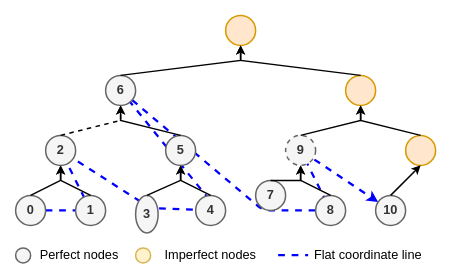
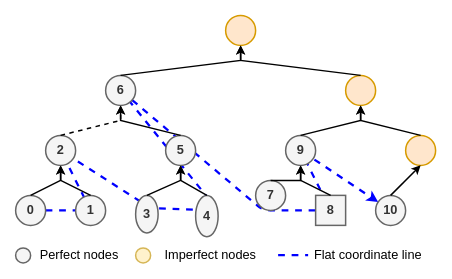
  <mxCell id="0" />
  <mxCell id="1" parent="0" />
  <mxCell id="2" value="" style="endArrow=classic;html=1;strokeWidth=3;fontSize=17;exitX=1;exitY=0.5;exitDx=0;exitDy=0;rounded=1;strokeColor=#0000FF;dashed=1;" edge="1" parent="1" source="3" target="5"><mxGeometry width="50" height="50" relative="1" as="geometry"><mxPoint x="300" y="360" as="sourcePoint" /><mxPoint x="350" y="310" as="targetPoint" /><Array as="points"><mxPoint x="120" y="280" /><mxPoint x="80" y="200" /><mxPoint x="200" y="277" /><mxPoint x="290" y="280" /><mxPoint x="160" y="120" /><mxPoint x="350" y="280" /><mxPoint x="440" y="280" /><mxPoint x="400" y="200" /></Array></mxGeometry></mxCell>
  <mxCell id="3" value="0" style="ellipse;whiteSpace=wrap;html=1;aspect=fixed;fontStyle=1;fillColor=#f5f5f5;strokeColor=#666666;fontColor=#333333;fontSize=17;strokeWidth=2;" vertex="1" parent="1"><mxGeometry x="20" y="260" width="40" height="40" as="geometry" /></mxCell>
  <mxCell id="4" value="1" style="ellipse;whiteSpace=wrap;html=1;aspect=fixed;fontStyle=1;fillColor=#f5f5f5;strokeColor=#666666;fontColor=#333333;fontSize=17;strokeWidth=2;" vertex="1" parent="1"><mxGeometry x="100" y="260" width="40" height="40" as="geometry" /></mxCell>
  <mxCell id="5" value="&lt;font color=&quot;#333333&quot; style=&quot;font-size: 17px;&quot;&gt;10&lt;/font&gt;" style="ellipse;whiteSpace=wrap;html=1;aspect=fixed;fontStyle=1;fillColor=#f5f5f5;strokeColor=#666666;fontColor=#333333;fontSize=17;strokeWidth=2;" vertex="1" parent="1"><mxGeometry x="500" y="260" width="40" height="40" as="geometry" /></mxCell>
  <mxCell id="6" value="" style="endArrow=classic;html=1;exitX=0.5;exitY=0;exitDx=0;exitDy=0;entryX=0.5;entryY=1;entryDx=0;entryDy=0;rounded=0;fontSize=17;strokeWidth=2;" edge="1" parent="1" source="3" target="7"><mxGeometry width="50" height="50" relative="1" as="geometry"><mxPoint x="240" y="160" as="sourcePoint" /><mxPoint x="80" y="220" as="targetPoint" /><Array as="points"><mxPoint x="80" y="240" /></Array></mxGeometry></mxCell>
  <mxCell id="7" value="2" style="ellipse;whiteSpace=wrap;html=1;aspect=fixed;fontStyle=1;fillColor=#f5f5f5;strokeColor=#666666;fontColor=#333333;fontSize=17;strokeWidth=2;" vertex="1" parent="1"><mxGeometry x="60" y="180" width="40" height="40" as="geometry" /></mxCell>
  <mxCell id="8" value="" style="endArrow=classic;html=1;exitX=0.5;exitY=0;exitDx=0;exitDy=0;entryX=0.5;entryY=1;entryDx=0;entryDy=0;rounded=0;fontSize=17;strokeWidth=2;" edge="1" parent="1" source="4" target="7"><mxGeometry width="50" height="50" relative="1" as="geometry"><mxPoint x="50" y="270" as="sourcePoint" /><mxPoint x="90" y="230" as="targetPoint" /><Array as="points"><mxPoint x="80" y="240" /></Array></mxGeometry></mxCell>
  <mxCell id="9" value="" style="ellipse;whiteSpace=wrap;html=1;aspect=fixed;fontStyle=1;fillColor=#ffe6cc;strokeColor=#d79b00;fontSize=17;strokeWidth=2;" vertex="1" parent="1"><mxGeometry x="540" y="180" width="40" height="40" as="geometry" /></mxCell>
  <mxCell id="10" value="3" style="ellipse;whiteSpace=wrap;html=1;aspect=fixed;fontStyle=1;fillColor=#f5f5f5;strokeColor=#666666;fontColor=#333333;fontSize=17;strokeWidth=2;" vertex="1" parent="1"><mxGeometry x="180" y="260" width="30" height="50" as="geometry" /></mxCell>
- <mxCell id="11" value="4" style="ellipse;whiteSpace=wrap;html=1;aspect=fixed;fontStyle=1;fillColor=#f5f5f5;strokeColor=#666666;fontColor=#333333;fontSize=17;strokeWidth=2;" vertex="1" parent="1"><mxGeometry x="260" y="260" width="40" height="40" as="geometry" /></mxCell>
+ <mxCell id="11" value="4" style="ellipse;whiteSpace=wrap;html=1;aspect=fixed;fontStyle=1;fillColor=#f5f5f5;strokeColor=#666666;fontColor=#333333;fontSize=17;strokeWidth=2;" vertex="1" parent="1"><mxGeometry x="260" y="260" width="30" height="55" as="geometry" /></mxCell>
  <mxCell id="12" value="" style="endArrow=classic;html=1;exitX=0.5;exitY=0;exitDx=0;exitDy=0;entryX=0.5;entryY=1;entryDx=0;entryDy=0;rounded=0;fontSize=17;strokeWidth=2;" edge="1" parent="1" source="10" target="13"><mxGeometry width="50" height="50" relative="1" as="geometry"><mxPoint x="400" y="160" as="sourcePoint" /><mxPoint x="240" y="220" as="targetPoint" /><Array as="points"><mxPoint x="240" y="240" /></Array></mxGeometry></mxCell>
  <mxCell id="13" value="5" style="ellipse;whiteSpace=wrap;html=1;aspect=fixed;fontStyle=1;fillColor=#f5f5f5;strokeColor=#666666;fontColor=#333333;fontSize=17;strokeWidth=2;" vertex="1" parent="1"><mxGeometry x="220" y="180" width="40" height="40" as="geometry" /></mxCell>
  <mxCell id="14" value="" style="endArrow=classic;html=1;exitX=0.5;exitY=0;exitDx=0;exitDy=0;entryX=0.5;entryY=1;entryDx=0;entryDy=0;rounded=0;fontSize=17;strokeWidth=2;" edge="1" parent="1" source="11" target="13"><mxGeometry width="50" height="50" relative="1" as="geometry"><mxPoint x="210" y="270" as="sourcePoint" /><mxPoint x="250" y="230" as="targetPoint" /><Array as="points"><mxPoint x="240" y="240" /></Array></mxGeometry></mxCell>
  <mxCell id="15" value="7" style="ellipse;whiteSpace=wrap;html=1;aspect=fixed;fontStyle=1;fillColor=#f5f5f5;strokeColor=#666666;fontColor=#333333;fontSize=17;strokeWidth=2;" vertex="1" parent="1"><mxGeometry x="340" y="240" width="40" height="40" as="geometry" /></mxCell>
- <mxCell id="16" value="8" style="ellipse;whiteSpace=wrap;html=1;aspect=fixed;fontStyle=1;fillColor=#f5f5f5;strokeColor=#666666;fontColor=#333333;fontSize=17;strokeWidth=2;" vertex="1" parent="1"><mxGeometry x="420" y="260" width="40" height="40" as="geometry" /></mxCell>
+ <mxCell id="16" value="8" style="whiteSpace=wrap;html=1;aspect=fixed;fontStyle=1;fillColor=#f5f5f5;strokeColor=#666666;fontColor=#333333;fontSize=17;strokeWidth=2;rounded=0;" vertex="1" parent="1"><mxGeometry x="420" y="260" width="40" height="40" as="geometry" /></mxCell>
  <mxCell id="17" value="" style="endArrow=classic;html=1;exitX=0.5;exitY=0;exitDx=0;exitDy=0;entryX=0.5;entryY=1;entryDx=0;entryDy=0;rounded=0;fontSize=17;strokeWidth=2;" edge="1" parent="1" source="15" target="18"><mxGeometry width="50" height="50" relative="1" as="geometry"><mxPoint x="560" y="160" as="sourcePoint" /><mxPoint x="400" y="220" as="targetPoint" /><Array as="points"><mxPoint x="400" y="240" /></Array></mxGeometry></mxCell>
- <mxCell id="18" value="&lt;font color=&quot;#333333&quot; style=&quot;font-size: 17px;&quot;&gt;9&lt;/font&gt;" style="ellipse;whiteSpace=wrap;html=1;aspect=fixed;fontStyle=1;fillColor=#f5f5f5;strokeColor=#666666;fontColor=#333333;fontSize=17;strokeWidth=2;dashed=1;" vertex="1" parent="1"><mxGeometry x="380" y="180" width="40" height="40" as="geometry" /></mxCell>
+ <mxCell id="18" value="&lt;font color=&quot;#333333&quot; style=&quot;font-size: 17px;&quot;&gt;9&lt;/font&gt;" style="ellipse;whiteSpace=wrap;html=1;aspect=fixed;fontStyle=1;fillColor=#f5f5f5;strokeColor=#666666;fontColor=#333333;fontSize=17;strokeWidth=2;" vertex="1" parent="1"><mxGeometry x="380" y="180" width="40" height="40" as="geometry" /></mxCell>
  <mxCell id="19" value="" style="endArrow=classic;html=1;exitX=0.5;exitY=0;exitDx=0;exitDy=0;entryX=0.5;entryY=1;entryDx=0;entryDy=0;rounded=0;fontSize=17;strokeWidth=2;" edge="1" parent="1" source="16" target="18"><mxGeometry width="50" height="50" relative="1" as="geometry"><mxPoint x="370" y="270" as="sourcePoint" /><mxPoint x="410" y="230" as="targetPoint" /><Array as="points"><mxPoint x="400" y="240" /></Array></mxGeometry></mxCell>
  <mxCell id="20" value="" style="endArrow=classic;html=1;exitX=0.5;exitY=0;exitDx=0;exitDy=0;entryX=0.5;entryY=1;entryDx=0;entryDy=0;fontSize=17;strokeWidth=2;" edge="1" parent="1" source="5" target="9"><mxGeometry width="50" height="50" relative="1" as="geometry"><mxPoint x="240" y="160" as="sourcePoint" /><mxPoint x="290" y="110" as="targetPoint" /></mxGeometry></mxCell>
  <mxCell id="21" value="" style="endArrow=classic;html=1;exitX=0.5;exitY=0;exitDx=0;exitDy=0;entryX=0.5;entryY=1;entryDx=0;entryDy=0;rounded=0;fontSize=17;strokeWidth=2;dashed=1;" edge="1" parent="1" source="7" target="22"><mxGeometry width="50" height="50" relative="1" as="geometry"><mxPoint x="120" y="180" as="sourcePoint" /><mxPoint x="160" y="140" as="targetPoint" /><Array as="points"><mxPoint x="160" y="160" /></Array></mxGeometry></mxCell>
  <mxCell id="22" value="&lt;font color=&quot;#333333&quot; style=&quot;font-size: 17px;&quot;&gt;6&lt;/font&gt;" style="ellipse;whiteSpace=wrap;html=1;aspect=fixed;fontStyle=1;fillColor=#f5f5f5;strokeColor=#666666;fontColor=#333333;fontSize=17;strokeWidth=2;" vertex="1" parent="1"><mxGeometry x="140" y="100" width="40" height="40" as="geometry" /></mxCell>
  <mxCell id="23" value="" style="endArrow=classic;html=1;exitX=0.5;exitY=0;exitDx=0;exitDy=0;entryX=0.5;entryY=1;entryDx=0;entryDy=0;rounded=0;fontSize=17;strokeWidth=2;" edge="1" parent="1" source="13" target="22"><mxGeometry width="50" height="50" relative="1" as="geometry"><mxPoint x="200" y="180" as="sourcePoint" /><mxPoint x="170" y="150" as="targetPoint" /><Array as="points"><mxPoint x="160" y="160" /></Array></mxGeometry></mxCell>
  <mxCell id="24" value="" style="ellipse;whiteSpace=wrap;html=1;aspect=fixed;fontStyle=1;fillColor=#ffe6cc;strokeColor=#d79b00;fontSize=17;strokeWidth=2;" vertex="1" parent="1"><mxGeometry x="460" y="100" width="40" height="40" as="geometry" /></mxCell>
  <mxCell id="25" value="" style="endArrow=classic;html=1;exitX=0.5;exitY=0;exitDx=0;exitDy=0;rounded=0;fontSize=17;strokeWidth=2;" edge="1" parent="1" source="18" target="24"><mxGeometry width="50" height="50" relative="1" as="geometry"><mxPoint x="400" y="180" as="sourcePoint" /><mxPoint x="480" y="140" as="targetPoint" /><Array as="points"><mxPoint x="480" y="160" /></Array></mxGeometry></mxCell>
  <mxCell id="26" value="" style="endArrow=classic;html=1;exitX=0.5;exitY=0;exitDx=0;exitDy=0;rounded=0;fontSize=17;strokeWidth=2;" edge="1" parent="1" source="9" target="24"><mxGeometry width="50" height="50" relative="1" as="geometry"><mxPoint x="560" y="180" as="sourcePoint" /><mxPoint x="480" y="140" as="targetPoint" /><Array as="points"><mxPoint x="480" y="160" /></Array></mxGeometry></mxCell>
  <mxCell id="27" value="" style="ellipse;whiteSpace=wrap;html=1;aspect=fixed;fontStyle=1;fillColor=#ffe6cc;strokeColor=#d79b00;fontSize=17;strokeWidth=2;" vertex="1" parent="1"><mxGeometry x="300" y="20" width="40" height="40" as="geometry" /></mxCell>
  <mxCell id="28" value="" style="endArrow=classic;html=1;exitX=0.5;exitY=0;exitDx=0;exitDy=0;entryX=0.5;entryY=1;entryDx=0;entryDy=0;rounded=0;fontSize=17;strokeWidth=2;" edge="1" parent="1" target="27"><mxGeometry width="50" height="50" relative="1" as="geometry"><mxPoint x="160" y="100" as="sourcePoint" /><mxPoint x="240" y="60" as="targetPoint" /><Array as="points"><mxPoint x="320" y="80" /></Array></mxGeometry></mxCell>
  <mxCell id="29" value="" style="endArrow=classic;html=1;exitX=0.5;exitY=0;exitDx=0;exitDy=0;entryX=0.5;entryY=1;entryDx=0;entryDy=0;rounded=0;fontSize=17;strokeWidth=2;" edge="1" parent="1" source="24" target="27"><mxGeometry width="50" height="50" relative="1" as="geometry"><mxPoint x="170" y="110" as="sourcePoint" /><mxPoint x="330" y="70" as="targetPoint" /><Array as="points"><mxPoint x="320" y="80" /></Array></mxGeometry></mxCell>
  <mxCell id="30" value="" style="ellipse;whiteSpace=wrap;html=1;aspect=fixed;fontStyle=1;fillColor=#f5f5f5;strokeColor=#666666;fontColor=#333333;fontSize=17;strokeWidth=2;" vertex="1" parent="1"><mxGeometry x="20" y="330" width="20" height="20" as="geometry" /></mxCell>
  <mxCell id="31" value="Perfect nodes" style="text;html=1;strokeColor=none;fillColor=none;align=center;verticalAlign=middle;whiteSpace=wrap;rounded=0;dashed=1;fontSize=17;strokeWidth=2;" vertex="1" parent="1"><mxGeometry x="40" y="330" width="130" height="20" as="geometry" /></mxCell>
  <mxCell id="32" value="" style="ellipse;whiteSpace=wrap;html=1;aspect=fixed;fontStyle=1;fillColor=#fff2cc;strokeColor=#d6b656;fontSize=17;strokeWidth=2;" vertex="1" parent="1"><mxGeometry x="180" y="330" width="20" height="20" as="geometry" /></mxCell>
  <mxCell id="33" value="Imperfect nodes" style="text;html=1;strokeColor=none;fillColor=none;align=center;verticalAlign=middle;whiteSpace=wrap;rounded=0;dashed=1;fontSize=17;strokeWidth=2;" vertex="1" parent="1"><mxGeometry x="200" y="330" width="160" height="20" as="geometry" /></mxCell>
  <mxCell id="34" value="" style="endArrow=none;html=1;dashed=1;strokeColor=#0000FF;strokeWidth=3;fontSize=17;" edge="1" parent="1"><mxGeometry width="50" height="50" relative="1" as="geometry"><mxPoint x="370" y="339.5" as="sourcePoint" /><mxPoint x="410" y="339.5" as="targetPoint" /><Array as="points"><mxPoint x="410" y="339.5" /></Array></mxGeometry></mxCell>
  <mxCell id="35" value="Flat coordinate line" style="text;html=1;strokeColor=none;fillColor=none;align=center;verticalAlign=middle;whiteSpace=wrap;rounded=0;dashed=1;fontSize=17;strokeWidth=2;" vertex="1" parent="1"><mxGeometry x="410" y="330" width="160" height="20" as="geometry" /></mxCell>
